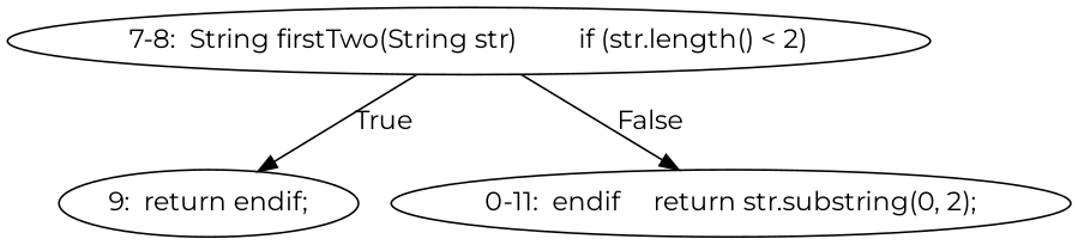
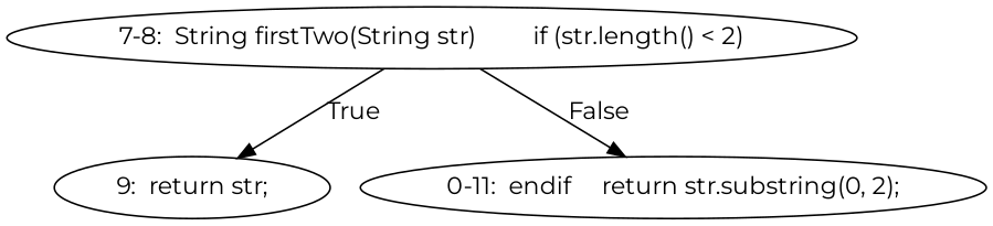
  digraph {
    fontname=Montserrat
    node [fontname=Montserrat]
    edge [fontname=Montserrat]
    n1 [label="7-8:  String firstTwo(String str)	if (str.length() < 2)"]
-   n2 [label="9:  return endif;"]
+   n2 [label="9:  return str;"]
    n3 [label="0-11:  endif	return str.substring(0, 2);"]
    n1 -> n2 [label=True]
    n1 -> n3 [label=False]
  }
